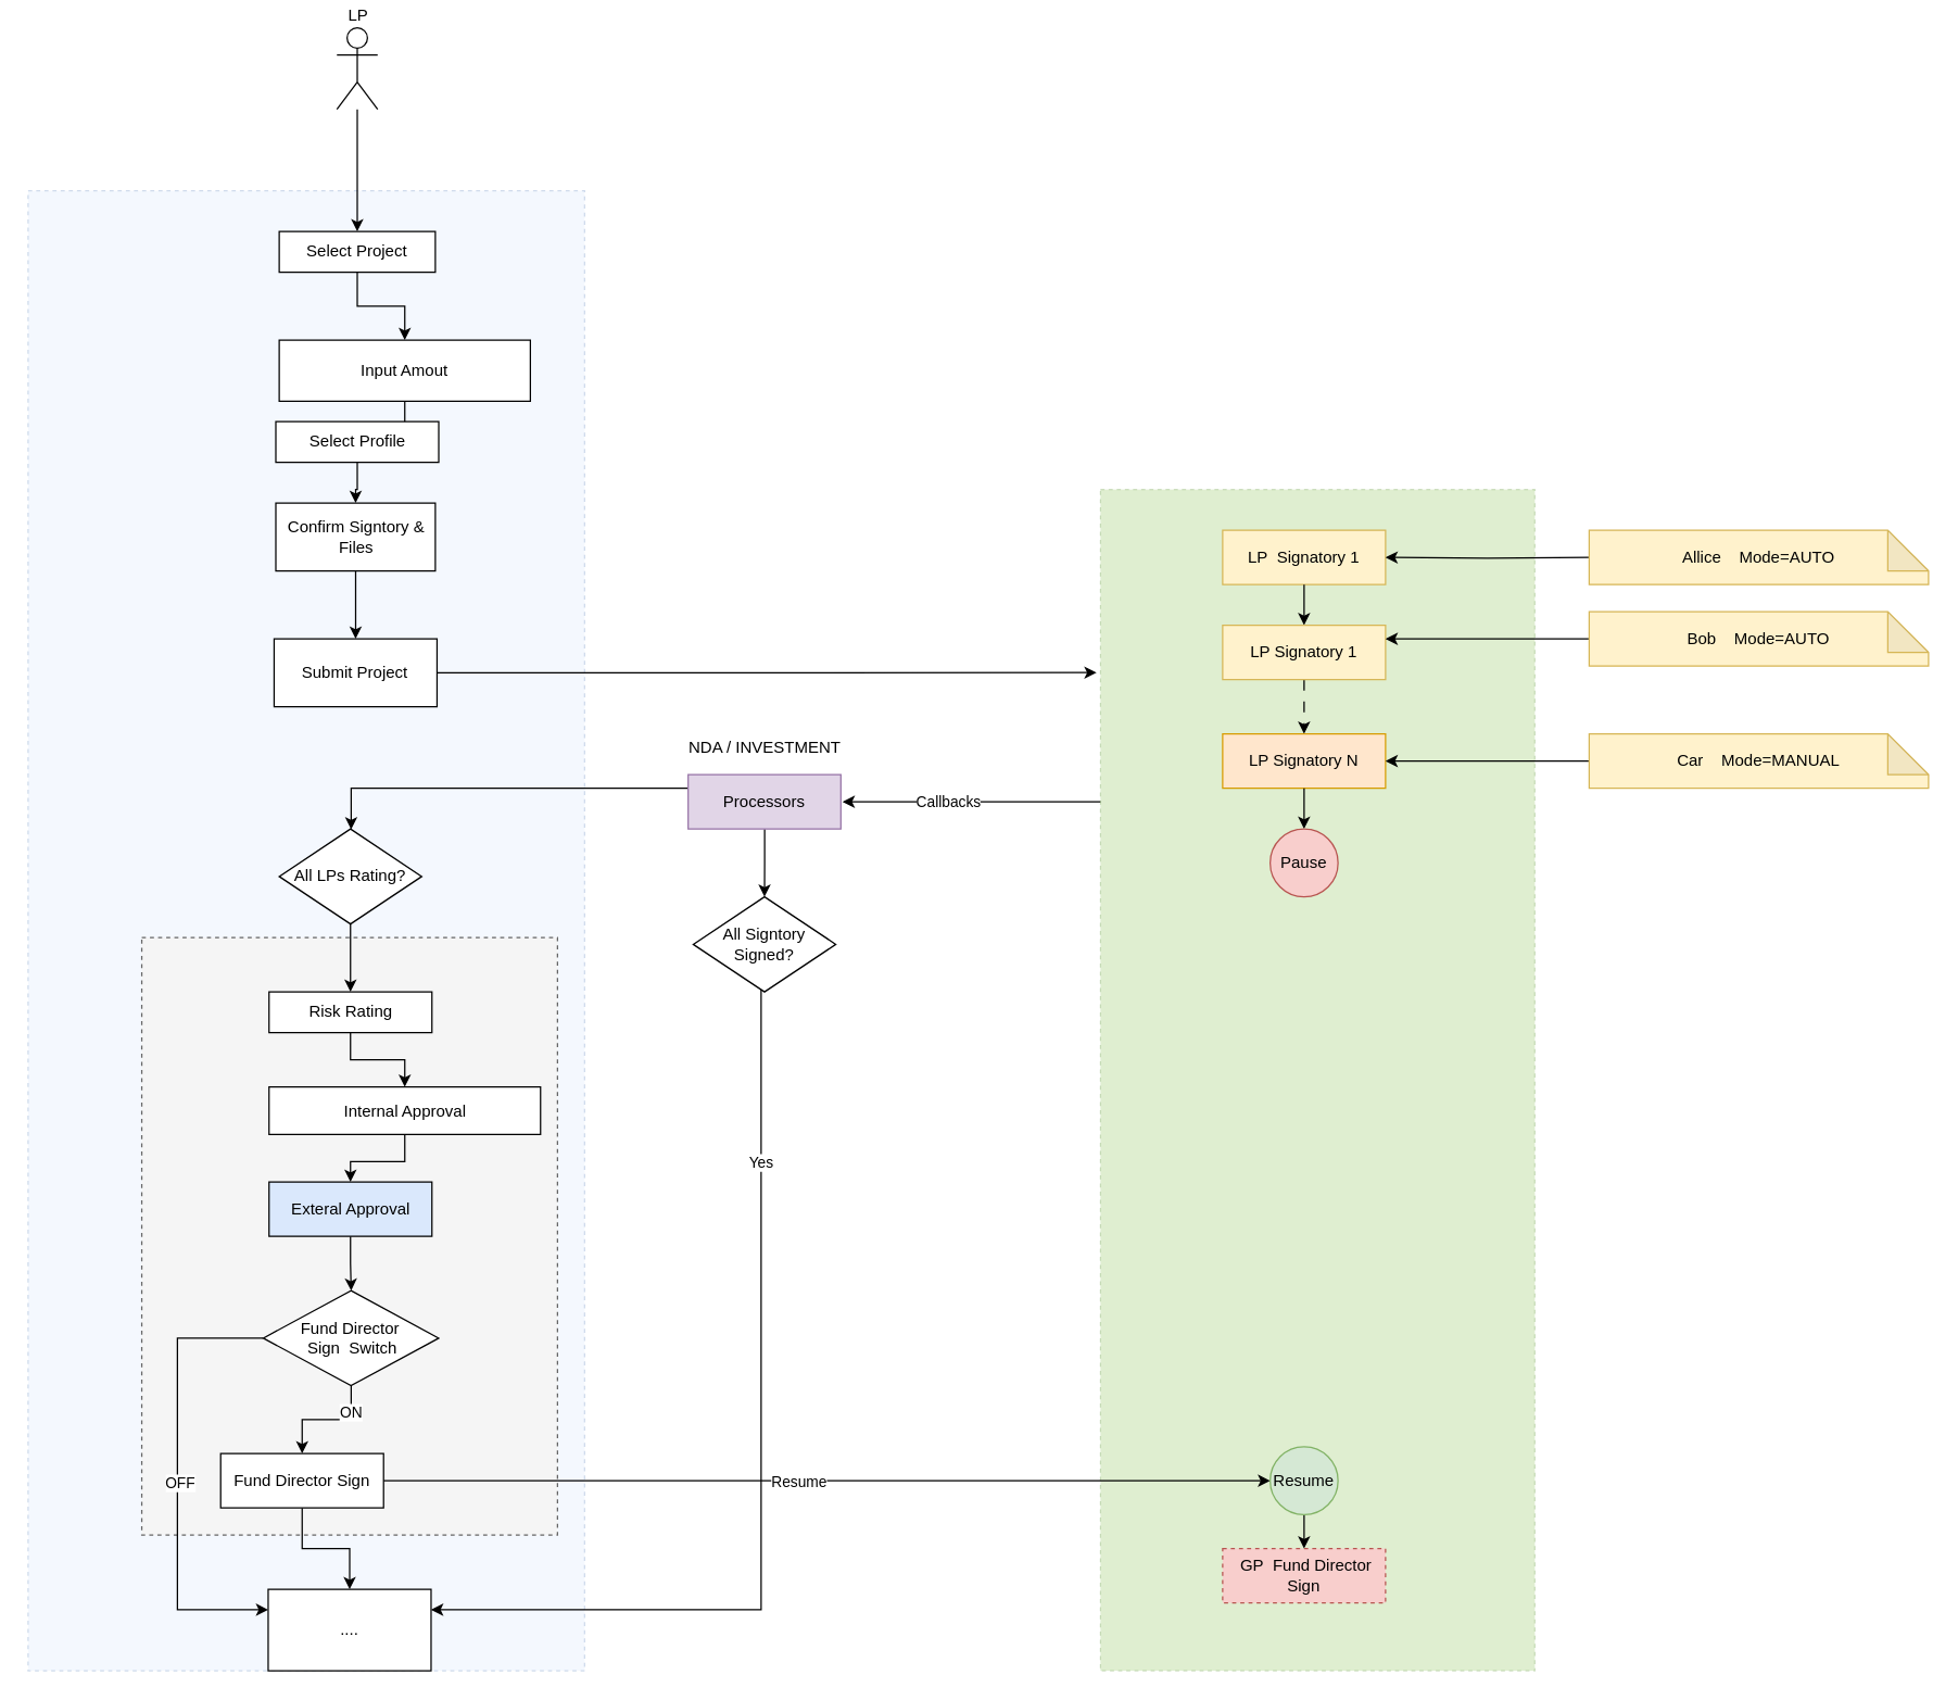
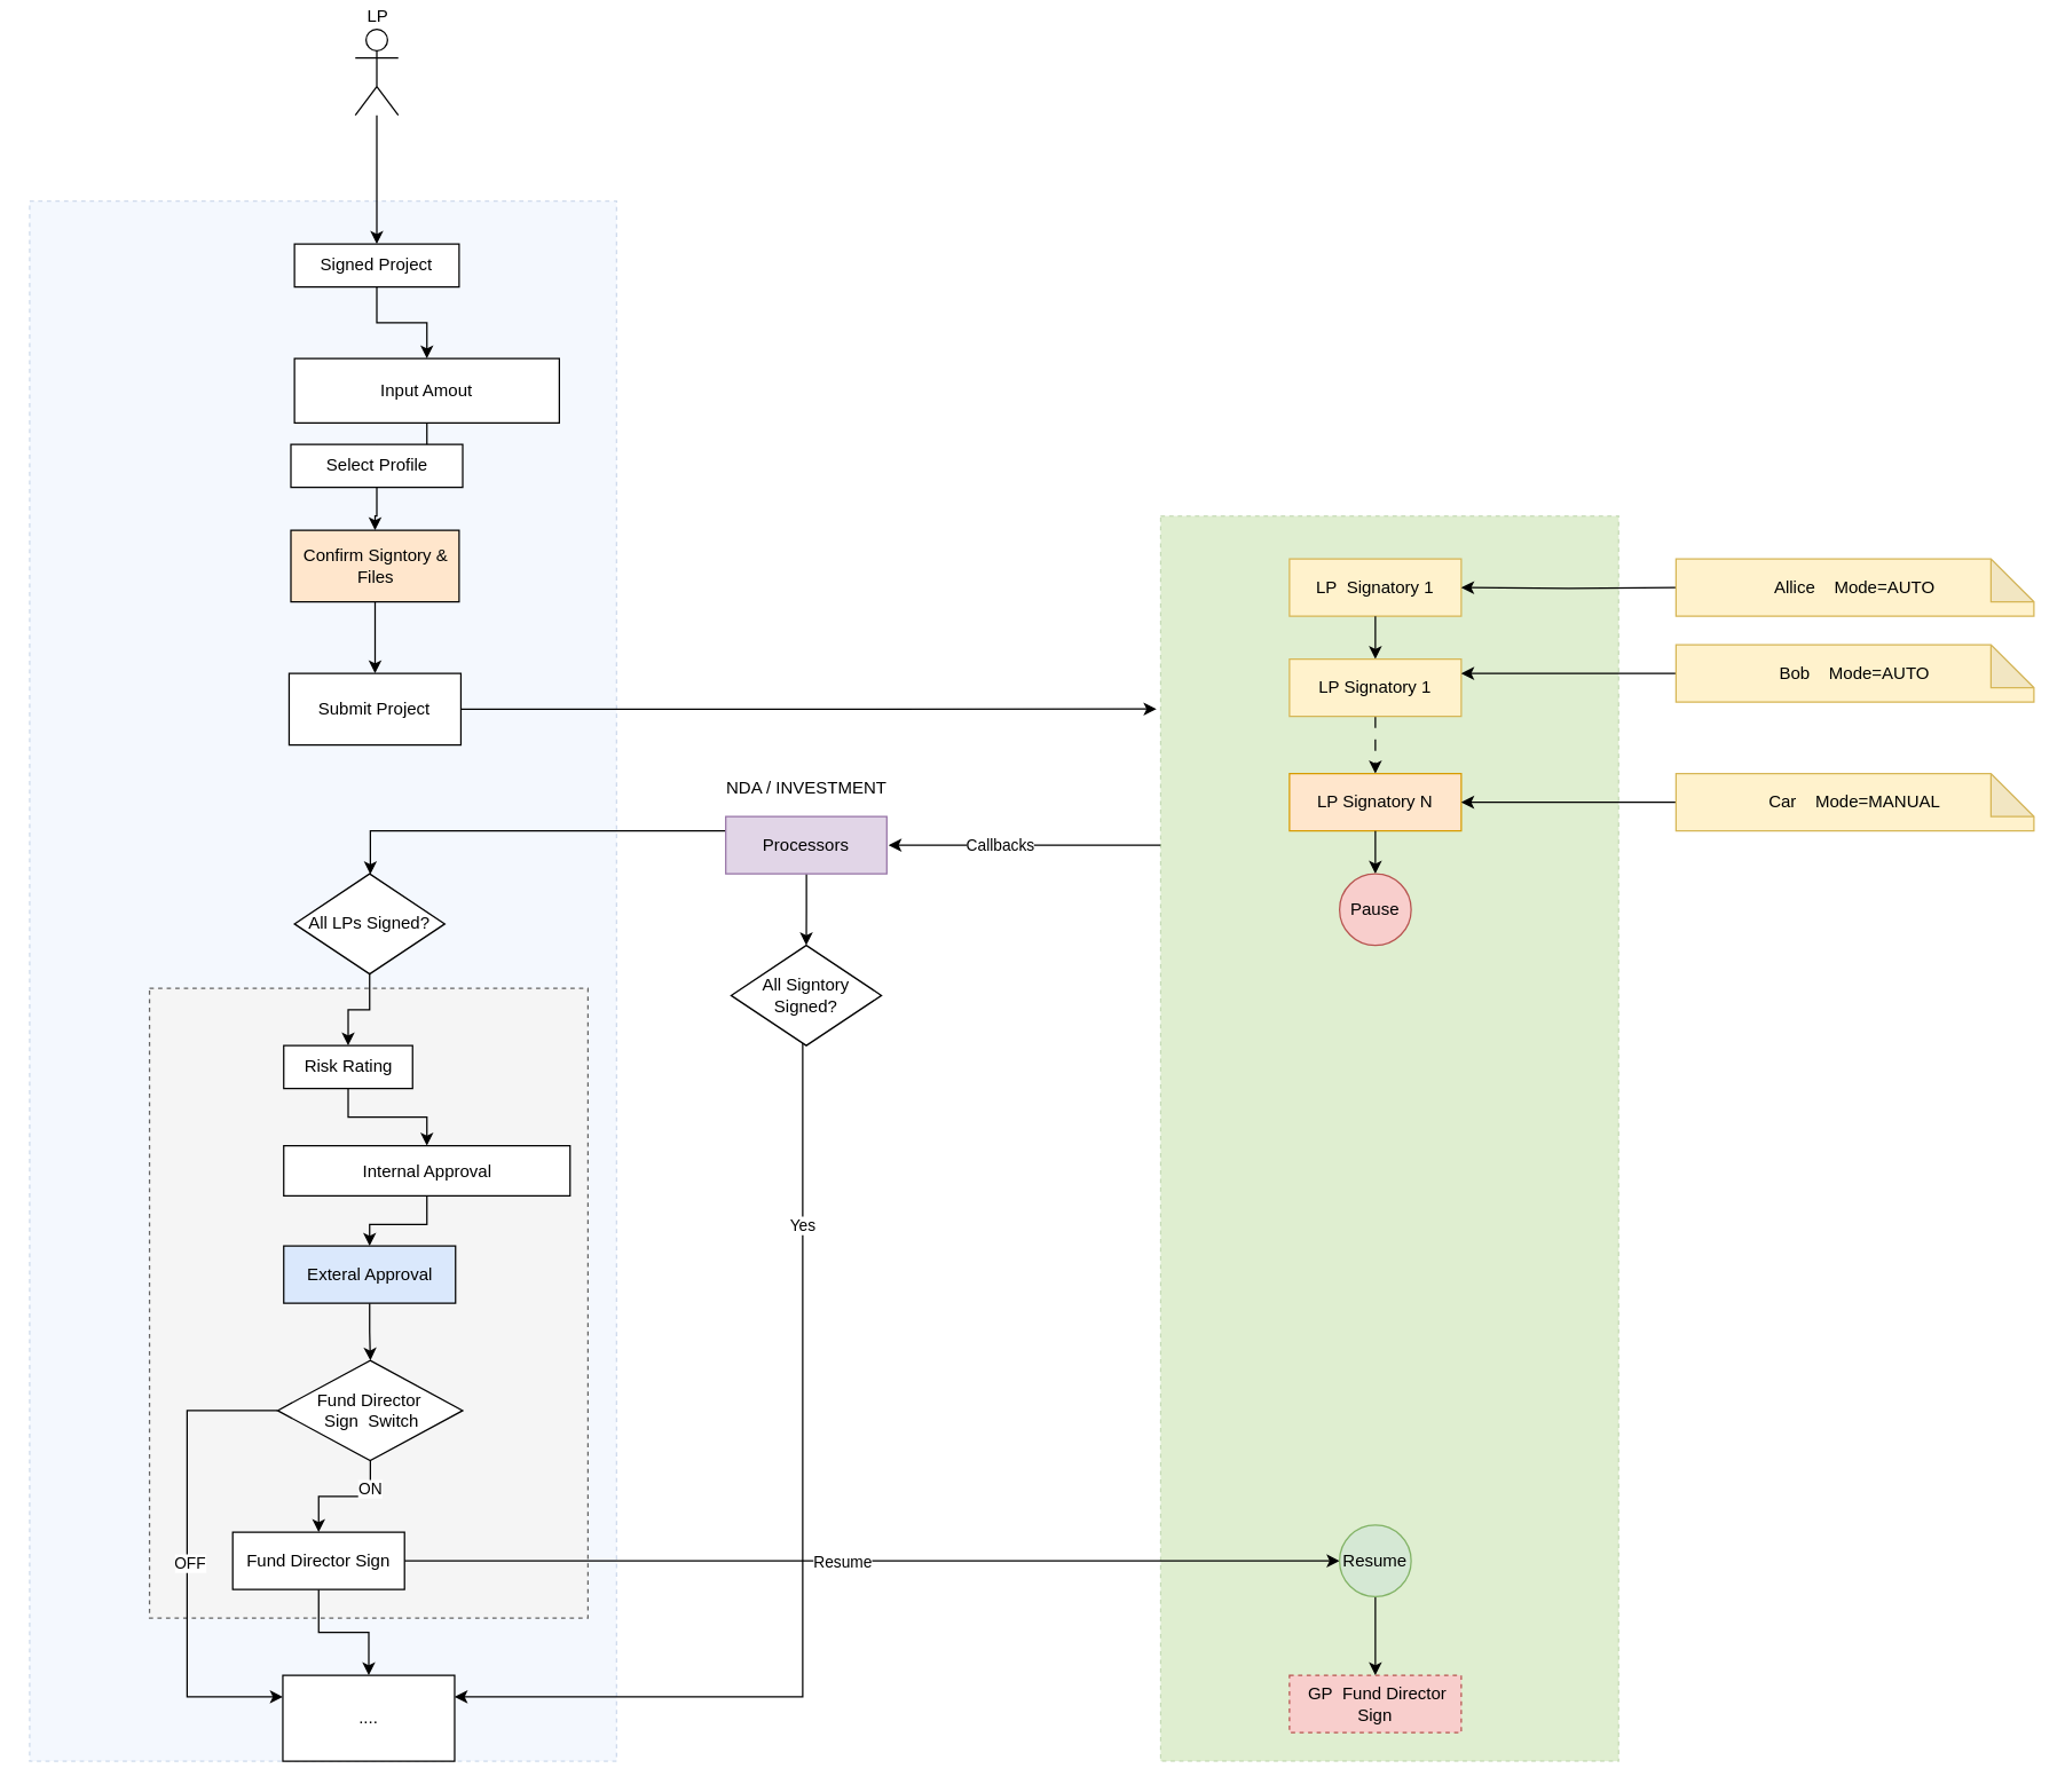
  <mxCell id="0" />
  <mxCell id="1" parent="0" />
  <mxCell id="2" value="" style="rounded=0;whiteSpace=wrap;html=1;dashed=1;fillColor=#dae8fc;strokeColor=#6c8ebf;opacity=30;" vertex="1" parent="1"><mxGeometry x="20" y="140" width="410" height="1090" as="geometry" /></mxCell>
  <mxCell id="3" value="" style="rounded=0;whiteSpace=wrap;html=1;dashed=1;fillColor=#f5f5f5;fontColor=#333333;strokeColor=#666666;" vertex="1" parent="1"><mxGeometry x="103.75" y="690" width="306.25" height="440" as="geometry" /></mxCell>
  <mxCell id="4" value="" style="edgeStyle=orthogonalEdgeStyle;rounded=0;orthogonalLoop=1;jettySize=auto;html=1;" edge="1" parent="1" source="5" target="9"><mxGeometry relative="1" as="geometry" /></mxCell>
  <mxCell id="5" value="Input Amout" style="rounded=0;whiteSpace=wrap;html=1;" vertex="1" parent="1"><mxGeometry x="205" y="250" width="185" height="45" as="geometry" /></mxCell>
  <mxCell id="6" value="" style="edgeStyle=orthogonalEdgeStyle;rounded=0;orthogonalLoop=1;jettySize=auto;html=1;" edge="1" parent="1" source="7" target="45"><mxGeometry relative="1" as="geometry"><mxPoint x="265" y="20" as="targetPoint" /></mxGeometry></mxCell>
  <mxCell id="7" value="LP" style="shape=umlActor;verticalLabelPosition=top;verticalAlign=bottom;html=1;outlineConnect=0;labelPosition=center;align=center;" vertex="1" parent="1"><mxGeometry x="247.5" y="20" width="30" height="60" as="geometry" /></mxCell>
  <mxCell id="8" value="" style="edgeStyle=orthogonalEdgeStyle;rounded=0;orthogonalLoop=1;jettySize=auto;html=1;" edge="1" parent="1" source="9" target="11"><mxGeometry relative="1" as="geometry" /></mxCell>
  <mxCell id="9" value="Select Profile" style="rounded=0;whiteSpace=wrap;html=1;" vertex="1" parent="1"><mxGeometry x="202.5" y="310" width="120" height="30" as="geometry" /></mxCell>
  <mxCell id="10" value="" style="edgeStyle=orthogonalEdgeStyle;rounded=0;orthogonalLoop=1;jettySize=auto;html=1;" edge="1" parent="1" source="11" target="13"><mxGeometry relative="1" as="geometry" /></mxCell>
- <mxCell id="11" value="Confirm Signtory &amp;amp; Files" style="rounded=0;whiteSpace=wrap;html=1;" vertex="1" parent="1"><mxGeometry x="202.5" y="370" width="117.5" height="50" as="geometry" /></mxCell>
+ <mxCell id="11" value="Confirm Signtory &amp;amp; Files" style="rounded=0;whiteSpace=wrap;html=1;fillColor=#ffe6cc;" vertex="1" parent="1"><mxGeometry x="202.5" y="370" width="117.5" height="50" as="geometry" /></mxCell>
  <mxCell id="12" style="edgeStyle=orthogonalEdgeStyle;rounded=0;orthogonalLoop=1;jettySize=auto;html=1;entryX=-0.009;entryY=0.155;entryDx=0;entryDy=0;entryPerimeter=0;" edge="1" parent="1" source="13" target="16"><mxGeometry relative="1" as="geometry" /></mxCell>
  <mxCell id="13" value="Submit Project" style="rounded=0;whiteSpace=wrap;html=1;" vertex="1" parent="1"><mxGeometry x="201.25" y="470" width="120" height="50" as="geometry" /></mxCell>
  <mxCell id="14" style="edgeStyle=orthogonalEdgeStyle;rounded=0;orthogonalLoop=1;jettySize=auto;html=1;" edge="1" parent="1" source="16"><mxGeometry relative="1" as="geometry"><mxPoint x="620" y="590" as="targetPoint" /><Array as="points"><mxPoint x="740" y="590" /><mxPoint x="740" y="590" /></Array></mxGeometry></mxCell>
  <mxCell id="15" value="Callbacks" style="edgeLabel;html=1;align=center;verticalAlign=middle;resizable=0;points=[];" vertex="1" connectable="0" parent="14"><mxGeometry x="0.19" y="-1" relative="1" as="geometry"><mxPoint as="offset" /></mxGeometry></mxCell>
  <mxCell id="16" value="" style="rounded=0;whiteSpace=wrap;html=1;strokeColor=#2D7600;dashed=1;fillColor=#60a917;fontColor=#ffffff;opacity=20;" vertex="1" parent="1"><mxGeometry x="810" y="360" width="320" height="870" as="geometry" /></mxCell>
  <mxCell id="17" value="" style="edgeStyle=orthogonalEdgeStyle;rounded=0;orthogonalLoop=1;jettySize=auto;html=1;dashed=1;dashPattern=8 8;" edge="1" parent="1" source="39" target="19"><mxGeometry relative="1" as="geometry"><Array as="points"><mxPoint x="960" y="510" /><mxPoint x="960" y="510" /></Array></mxGeometry></mxCell>
  <mxCell id="18" value="LP&amp;nbsp; Signatory&amp;nbsp;1" style="rounded=0;whiteSpace=wrap;html=1;fillColor=#fff2cc;strokeColor=#d6b656;" vertex="1" parent="1"><mxGeometry x="900" y="390" width="120" height="40" as="geometry" /></mxCell>
  <mxCell id="19" value="LP Signatory&amp;nbsp;N" style="rounded=0;whiteSpace=wrap;html=1;fillColor=#ffe6cc;strokeColor=#d79b00;" vertex="1" parent="1"><mxGeometry x="900" y="540" width="120" height="40" as="geometry" /></mxCell>
  <mxCell id="20" value="" style="edgeStyle=orthogonalEdgeStyle;rounded=0;orthogonalLoop=1;jettySize=auto;html=1;" edge="1" parent="1" source="21" target="23"><mxGeometry relative="1" as="geometry" /></mxCell>
- <mxCell id="21" value="Risk Rating" style="rounded=0;whiteSpace=wrap;html=1;" vertex="1" parent="1"><mxGeometry x="197.5" y="730" width="120" height="30" as="geometry" /></mxCell>
+ <mxCell id="21" value="Risk Rating" style="rounded=0;whiteSpace=wrap;html=1;" vertex="1" parent="1"><mxGeometry x="197.5" y="730" width="90" height="30" as="geometry" /></mxCell>
  <mxCell id="22" value="" style="edgeStyle=orthogonalEdgeStyle;rounded=0;orthogonalLoop=1;jettySize=auto;html=1;" edge="1" parent="1" source="23" target="25"><mxGeometry relative="1" as="geometry" /></mxCell>
  <mxCell id="23" value="Internal Approval" style="rounded=0;whiteSpace=wrap;html=1;" vertex="1" parent="1"><mxGeometry x="197.5" y="800" width="200" height="35" as="geometry" /></mxCell>
  <mxCell id="24" value="" style="edgeStyle=orthogonalEdgeStyle;rounded=0;orthogonalLoop=1;jettySize=auto;html=1;" edge="1" parent="1" source="25" target="32"><mxGeometry relative="1" as="geometry" /></mxCell>
  <mxCell id="25" value="Exteral Approval" style="rounded=0;whiteSpace=wrap;html=1;fillColor=#dae8fc;" vertex="1" parent="1"><mxGeometry x="197.5" y="870" width="120" height="40" as="geometry" /></mxCell>
  <mxCell id="26" value="" style="edgeStyle=orthogonalEdgeStyle;rounded=0;orthogonalLoop=1;jettySize=auto;html=1;" edge="1" parent="1" source="27" target="33"><mxGeometry relative="1" as="geometry" /></mxCell>
  <mxCell id="27" value="Fund Director Sign" style="rounded=0;whiteSpace=wrap;html=1;" vertex="1" parent="1"><mxGeometry x="161.87" y="1070" width="120" height="40" as="geometry" /></mxCell>
  <mxCell id="28" value="" style="edgeStyle=orthogonalEdgeStyle;rounded=0;orthogonalLoop=1;jettySize=auto;html=1;" edge="1" parent="1" source="32" target="27"><mxGeometry relative="1" as="geometry" /></mxCell>
  <mxCell id="29" value="ON" style="edgeLabel;html=1;align=center;verticalAlign=middle;resizable=0;points=[];" vertex="1" connectable="0" parent="28"><mxGeometry x="-0.547" y="-1" relative="1" as="geometry"><mxPoint as="offset" /></mxGeometry></mxCell>
  <mxCell id="30" style="edgeStyle=orthogonalEdgeStyle;rounded=0;orthogonalLoop=1;jettySize=auto;html=1;entryX=0;entryY=0.25;entryDx=0;entryDy=0;" edge="1" parent="1" source="32" target="33"><mxGeometry relative="1" as="geometry"><Array as="points"><mxPoint x="130" y="985" /><mxPoint x="130" y="1185" /></Array></mxGeometry></mxCell>
  <mxCell id="31" value="OFF" style="edgeLabel;html=1;align=center;verticalAlign=middle;resizable=0;points=[];" vertex="1" connectable="0" parent="30"><mxGeometry x="0.025" y="1" relative="1" as="geometry"><mxPoint y="1" as="offset" /></mxGeometry></mxCell>
  <mxCell id="32" value="Fund Director&lt;br&gt;&amp;nbsp;Sign&amp;nbsp; Switch" style="rhombus;whiteSpace=wrap;html=1;" vertex="1" parent="1"><mxGeometry x="193.25" y="950" width="129.25" height="70" as="geometry" /></mxCell>
  <mxCell id="33" value="...." style="rounded=0;whiteSpace=wrap;html=1;" vertex="1" parent="1"><mxGeometry x="196.87" y="1170" width="120" height="60" as="geometry" /></mxCell>
- <mxCell id="34" value="&amp;nbsp;GP&amp;nbsp; Fund Director Sign" style="rounded=0;whiteSpace=wrap;html=1;fillColor=#f8cecc;strokeColor=#b85450;dashed=1;" vertex="1" parent="1"><mxGeometry x="900" y="1140" width="120" height="40" as="geometry" /></mxCell>
+ <mxCell id="34" value="&amp;nbsp;GP&amp;nbsp; Fund Director Sign" style="rounded=0;whiteSpace=wrap;html=1;fillColor=#f8cecc;strokeColor=#b85450;dashed=1;" vertex="1" parent="1"><mxGeometry x="900" y="1170" width="120" height="40" as="geometry" /></mxCell>
  <mxCell id="35" value="" style="edgeStyle=orthogonalEdgeStyle;rounded=0;orthogonalLoop=1;jettySize=auto;html=1;" edge="1" parent="1" source="37" target="43"><mxGeometry relative="1" as="geometry"><Array as="points"><mxPoint x="258" y="580" /></Array></mxGeometry></mxCell>
  <mxCell id="36" style="edgeStyle=orthogonalEdgeStyle;rounded=0;orthogonalLoop=1;jettySize=auto;html=1;entryX=0.5;entryY=0;entryDx=0;entryDy=0;" edge="1" parent="1" source="37" target="54"><mxGeometry relative="1" as="geometry" /></mxCell>
  <mxCell id="37" value="Processors" style="rounded=0;whiteSpace=wrap;html=1;fillColor=#e1d5e7;strokeColor=#9673a6;" vertex="1" parent="1"><mxGeometry x="506.25" y="570" width="112.5" height="40" as="geometry" /></mxCell>
  <mxCell id="38" value="" style="edgeStyle=orthogonalEdgeStyle;rounded=0;orthogonalLoop=1;jettySize=auto;html=1;" edge="1" parent="1" source="18" target="39"><mxGeometry relative="1" as="geometry"><mxPoint x="960" y="430" as="sourcePoint" /><mxPoint x="960" y="510" as="targetPoint" /></mxGeometry></mxCell>
  <mxCell id="39" value="LP Signatory&amp;nbsp;1" style="rounded=0;whiteSpace=wrap;html=1;fillColor=#fff2cc;strokeColor=#d6b656;" vertex="1" parent="1"><mxGeometry x="900" y="460" width="120" height="40" as="geometry" /></mxCell>
  <mxCell id="40" value="" style="edgeStyle=orthogonalEdgeStyle;rounded=0;orthogonalLoop=1;jettySize=auto;html=1;" edge="1" parent="1" source="19" target="41"><mxGeometry relative="1" as="geometry"><mxPoint x="960" y="550" as="sourcePoint" /><mxPoint x="960" y="1060" as="targetPoint" /></mxGeometry></mxCell>
  <mxCell id="41" value="Pause" style="ellipse;whiteSpace=wrap;html=1;fillColor=#f8cecc;strokeColor=#b85450;" vertex="1" parent="1"><mxGeometry x="935" y="610" width="50" height="50" as="geometry" /></mxCell>
  <mxCell id="42" style="edgeStyle=orthogonalEdgeStyle;rounded=0;orthogonalLoop=1;jettySize=auto;html=1;" edge="1" parent="1" source="43" target="21"><mxGeometry relative="1" as="geometry" /></mxCell>
- <mxCell id="43" value="All LPs Rating?" style="rhombus;whiteSpace=wrap;html=1;" vertex="1" parent="1"><mxGeometry x="205" y="610" width="105" height="70" as="geometry" /></mxCell>
+ <mxCell id="43" value="All LPs Signed?" style="rhombus;whiteSpace=wrap;html=1;" vertex="1" parent="1"><mxGeometry x="205" y="610" width="105" height="70" as="geometry" /></mxCell>
  <mxCell id="44" style="edgeStyle=orthogonalEdgeStyle;rounded=0;orthogonalLoop=1;jettySize=auto;html=1;" edge="1" parent="1" source="45" target="5"><mxGeometry relative="1" as="geometry" /></mxCell>
- <mxCell id="45" value="Select Project" style="rounded=0;whiteSpace=wrap;html=1;" vertex="1" parent="1"><mxGeometry x="205" y="170" width="115" height="30" as="geometry" /></mxCell>
+ <mxCell id="45" value="Signed Project" style="rounded=0;whiteSpace=wrap;html=1;" vertex="1" parent="1"><mxGeometry x="205" y="170" width="115" height="30" as="geometry" /></mxCell>
  <mxCell id="46" style="edgeStyle=orthogonalEdgeStyle;rounded=0;orthogonalLoop=1;jettySize=auto;html=1;" edge="1" parent="1" target="18"><mxGeometry relative="1" as="geometry"><mxPoint x="1170" y="410" as="sourcePoint" /></mxGeometry></mxCell>
  <mxCell id="47" style="edgeStyle=orthogonalEdgeStyle;rounded=0;orthogonalLoop=1;jettySize=auto;html=1;entryX=1;entryY=0.25;entryDx=0;entryDy=0;" edge="1" parent="1" source="48" target="39"><mxGeometry relative="1" as="geometry" /></mxCell>
  <mxCell id="48" value="Bob&amp;nbsp; &amp;nbsp; Mode=AUTO" style="shape=note;whiteSpace=wrap;html=1;backgroundOutline=1;darkOpacity=0.05;fillColor=#fff2cc;strokeColor=#d6b656;" vertex="1" parent="1"><mxGeometry x="1170" y="450" width="250" height="40" as="geometry" /></mxCell>
  <mxCell id="49" style="edgeStyle=orthogonalEdgeStyle;rounded=0;orthogonalLoop=1;jettySize=auto;html=1;" edge="1" parent="1" source="50" target="19"><mxGeometry relative="1" as="geometry" /></mxCell>
  <mxCell id="50" value="Car&amp;nbsp; &amp;nbsp; Mode=MANUAL" style="shape=note;whiteSpace=wrap;html=1;backgroundOutline=1;darkOpacity=0.05;fillColor=#fff2cc;strokeColor=#d6b656;" vertex="1" parent="1"><mxGeometry x="1170" y="540" width="250" height="40" as="geometry" /></mxCell>
  <mxCell id="51" value="Allice&amp;nbsp; &amp;nbsp; Mode=AUTO" style="shape=note;whiteSpace=wrap;html=1;backgroundOutline=1;darkOpacity=0.05;fillColor=#fff2cc;strokeColor=#d6b656;" vertex="1" parent="1"><mxGeometry x="1170" y="390" width="250" height="40" as="geometry" /></mxCell>
  <mxCell id="52" style="edgeStyle=orthogonalEdgeStyle;rounded=0;orthogonalLoop=1;jettySize=auto;html=1;entryX=1;entryY=0.25;entryDx=0;entryDy=0;" edge="1" parent="1" source="54" target="33"><mxGeometry relative="1" as="geometry"><Array as="points"><mxPoint x="560" y="1185" /></Array></mxGeometry></mxCell>
  <mxCell id="53" value="Yes" style="edgeLabel;html=1;align=center;verticalAlign=middle;resizable=0;points=[];" vertex="1" connectable="0" parent="52"><mxGeometry x="-0.638" y="-1" relative="1" as="geometry"><mxPoint as="offset" /></mxGeometry></mxCell>
  <mxCell id="54" value="All Signtory Signed?" style="rhombus;whiteSpace=wrap;html=1;" vertex="1" parent="1"><mxGeometry x="510" y="660" width="105" height="70" as="geometry" /></mxCell>
  <mxCell id="55" value="NDA / INVESTMENT" style="text;html=1;strokeColor=none;fillColor=none;align=center;verticalAlign=middle;whiteSpace=wrap;rounded=0;" vertex="1" parent="1"><mxGeometry x="472.5" y="540" width="180" height="20" as="geometry" /></mxCell>
  <mxCell id="56" value="" style="edgeStyle=orthogonalEdgeStyle;rounded=0;orthogonalLoop=1;jettySize=auto;html=1;" edge="1" parent="1" source="27" target="59"><mxGeometry relative="1" as="geometry"><mxPoint x="317" y="1090" as="sourcePoint" /><mxPoint x="960" y="660" as="targetPoint" /><Array as="points"><mxPoint x="985" y="1090" /></Array></mxGeometry></mxCell>
  <mxCell id="57" value="Resume" style="edgeLabel;html=1;align=center;verticalAlign=middle;resizable=0;points=[];" vertex="1" connectable="0" parent="56"><mxGeometry x="-0.247" y="3" relative="1" as="geometry"><mxPoint x="60" y="3" as="offset" /></mxGeometry></mxCell>
  <mxCell id="58" value="" style="edgeStyle=orthogonalEdgeStyle;rounded=0;orthogonalLoop=1;jettySize=auto;html=1;" edge="1" parent="1" source="59" target="34"><mxGeometry relative="1" as="geometry" /></mxCell>
  <mxCell id="59" value="Resume" style="ellipse;whiteSpace=wrap;html=1;fillColor=#d5e8d4;strokeColor=#82b366;" vertex="1" parent="1"><mxGeometry x="935" y="1065" width="50" height="50" as="geometry" /></mxCell>
